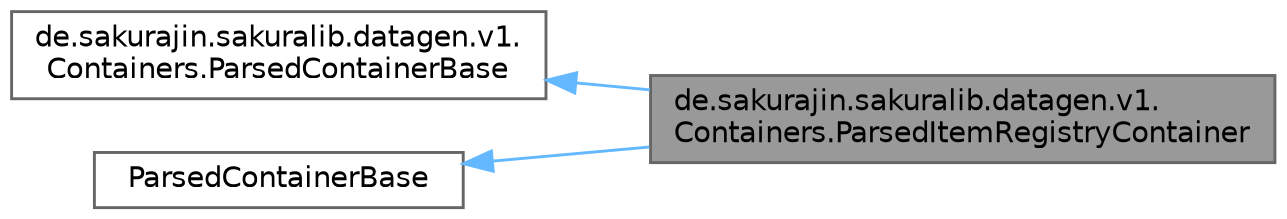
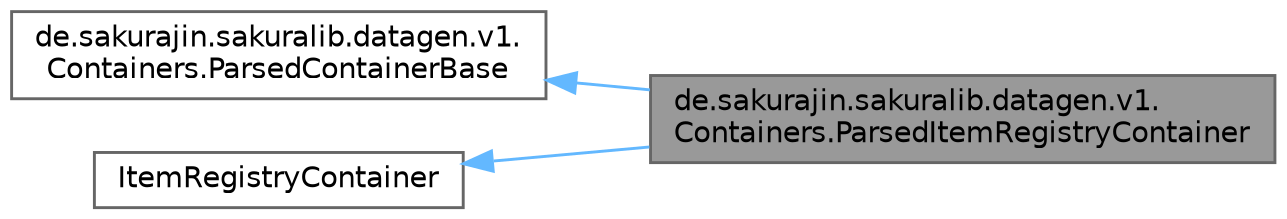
  digraph {
    rankdir=LR
    node [color=gray40 fillcolor=white fontname=Helvetica fontsize=10 shape=box style=filled]
    edge [color=steelblue1 dir=back fontname=Helvetica fontsize=10 labelfontname=Helvetica labelfontsize=10 style=solid]
    n1 [fillcolor=grey60 fontcolor=black height=0.2 label="de.sakurajin.sakuralib.datagen.v1.\lContainers.ParsedItemRegistryContainer" width=0.4]
    n2 [height=0.2 label="de.sakurajin.sakuralib.datagen.v1.\lContainers.ParsedContainerBase" width=0.4]
-   n3 [height=0.2 label=ParsedContainerBase width=0.4]
+   n3 [height=0.2 label=ItemRegistryContainer width=0.4]
    n2 -> n1
    n3 -> n1
  }
